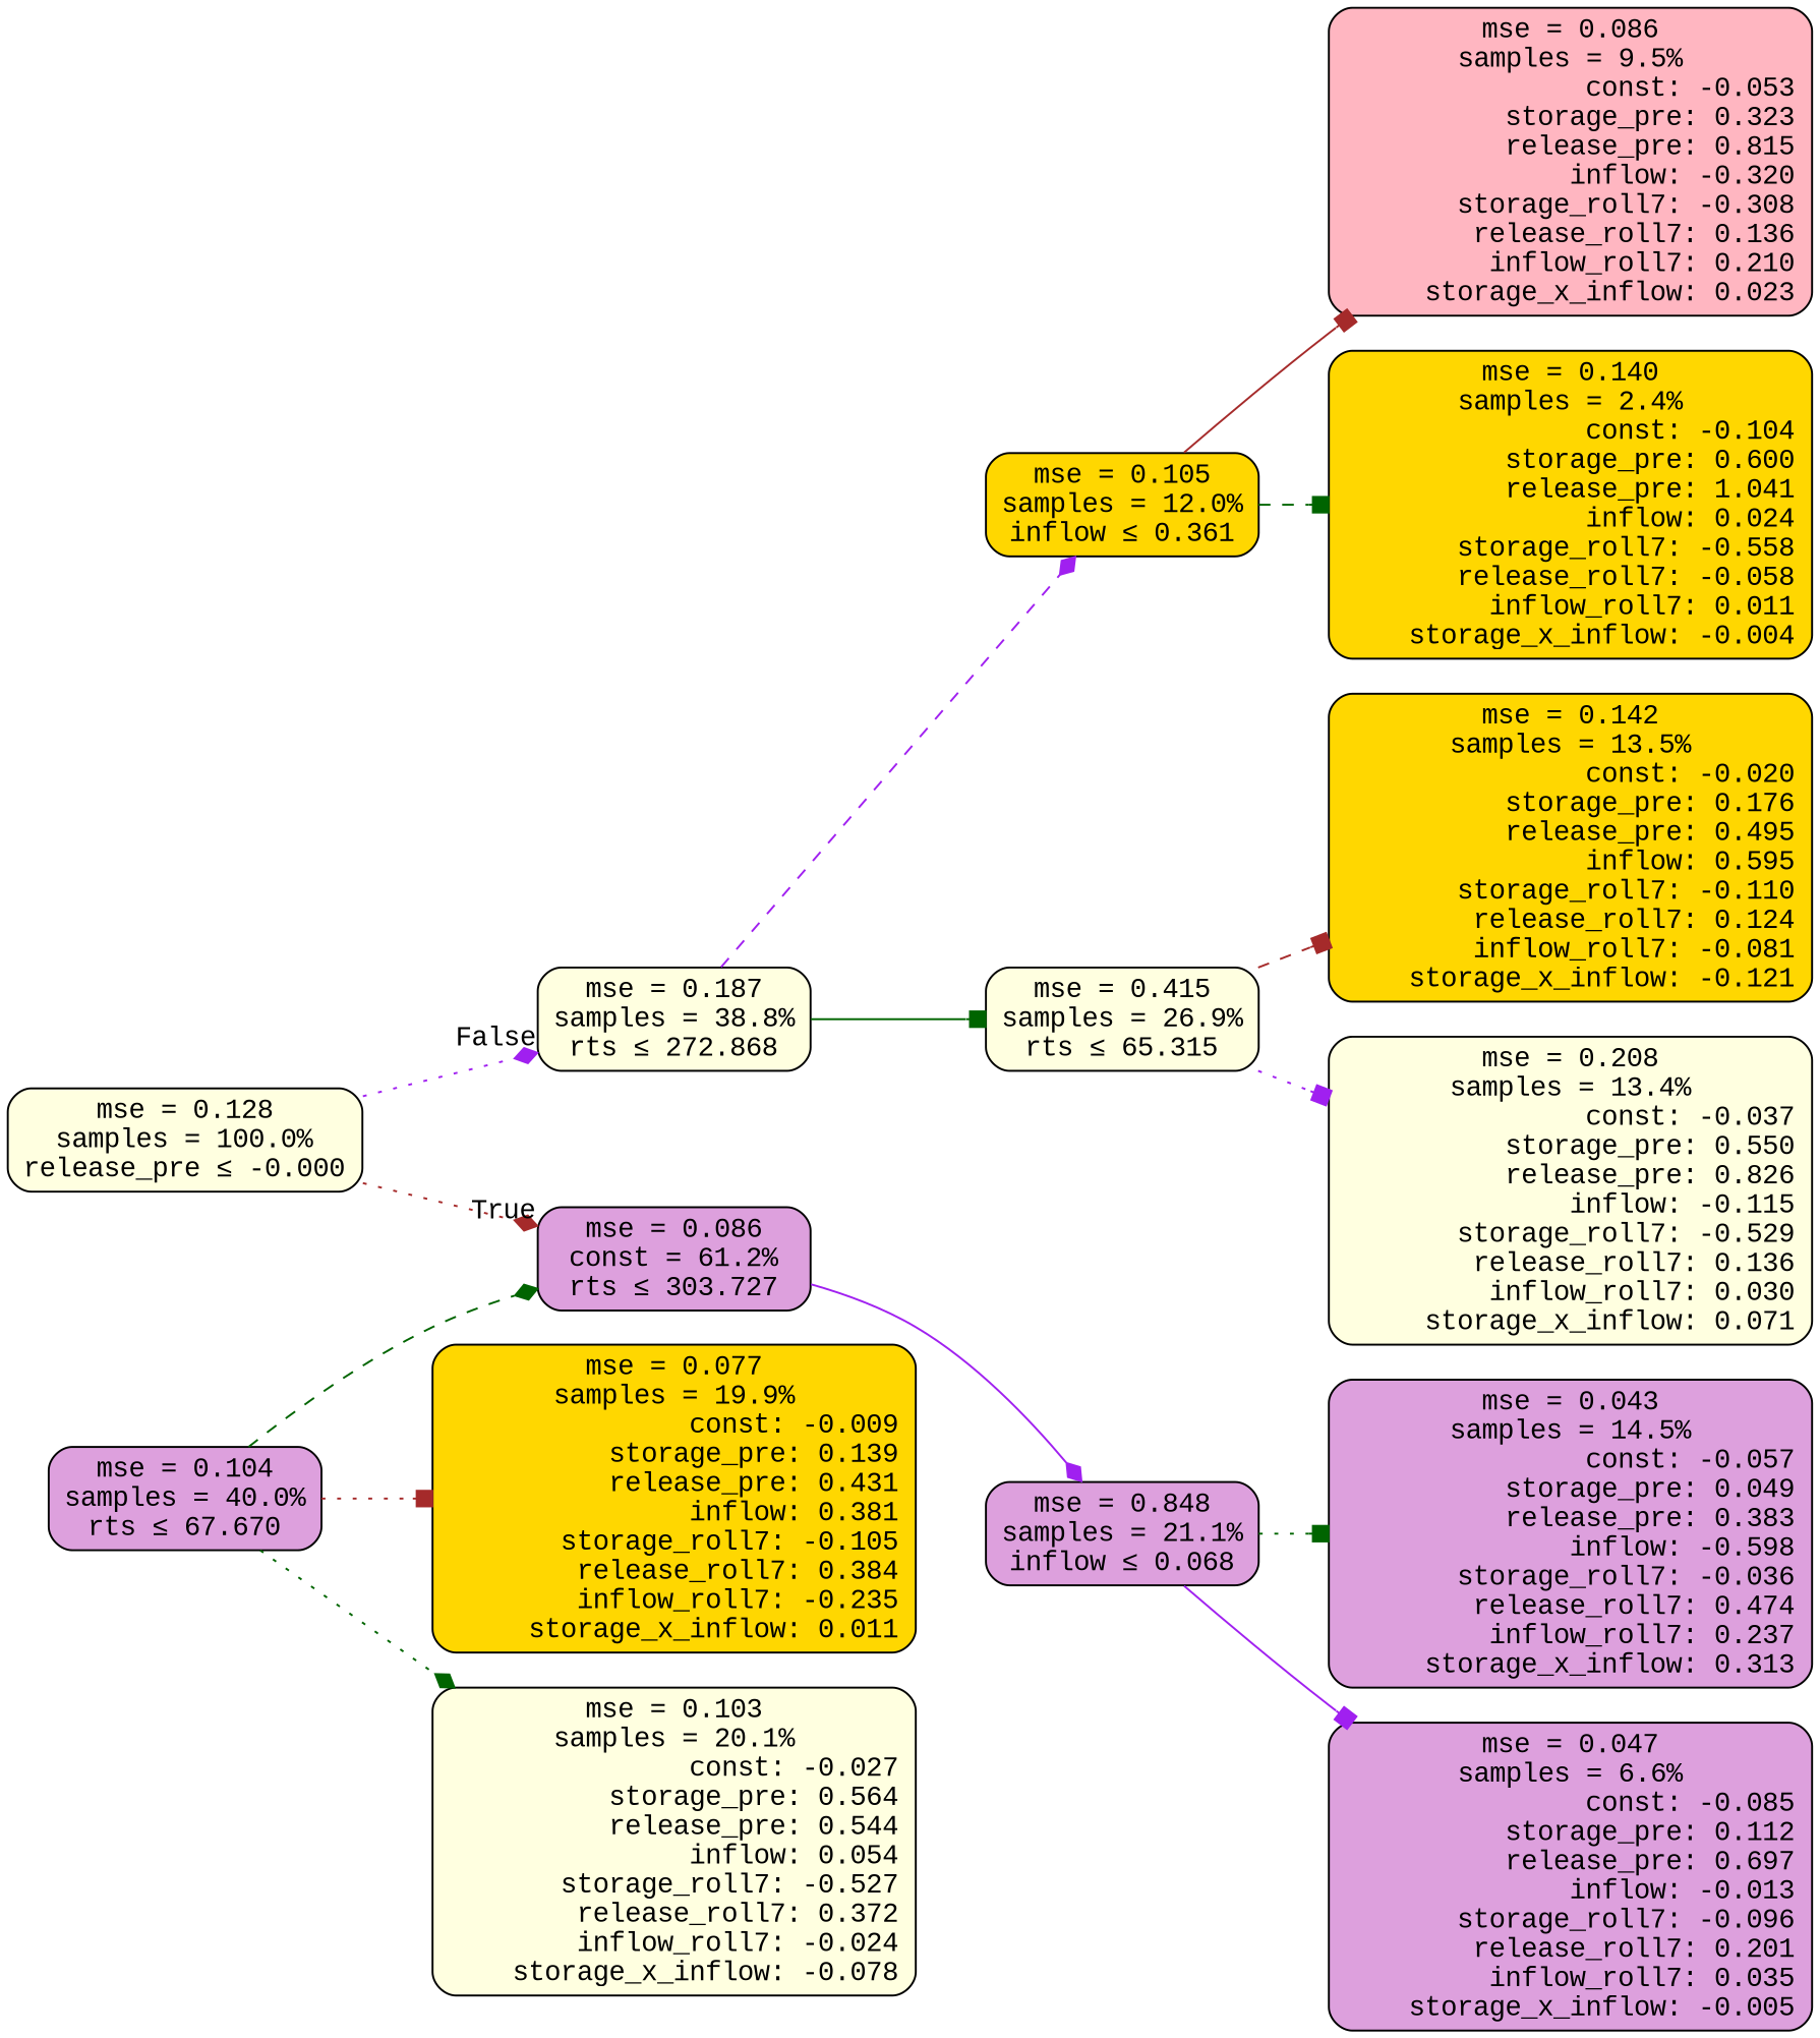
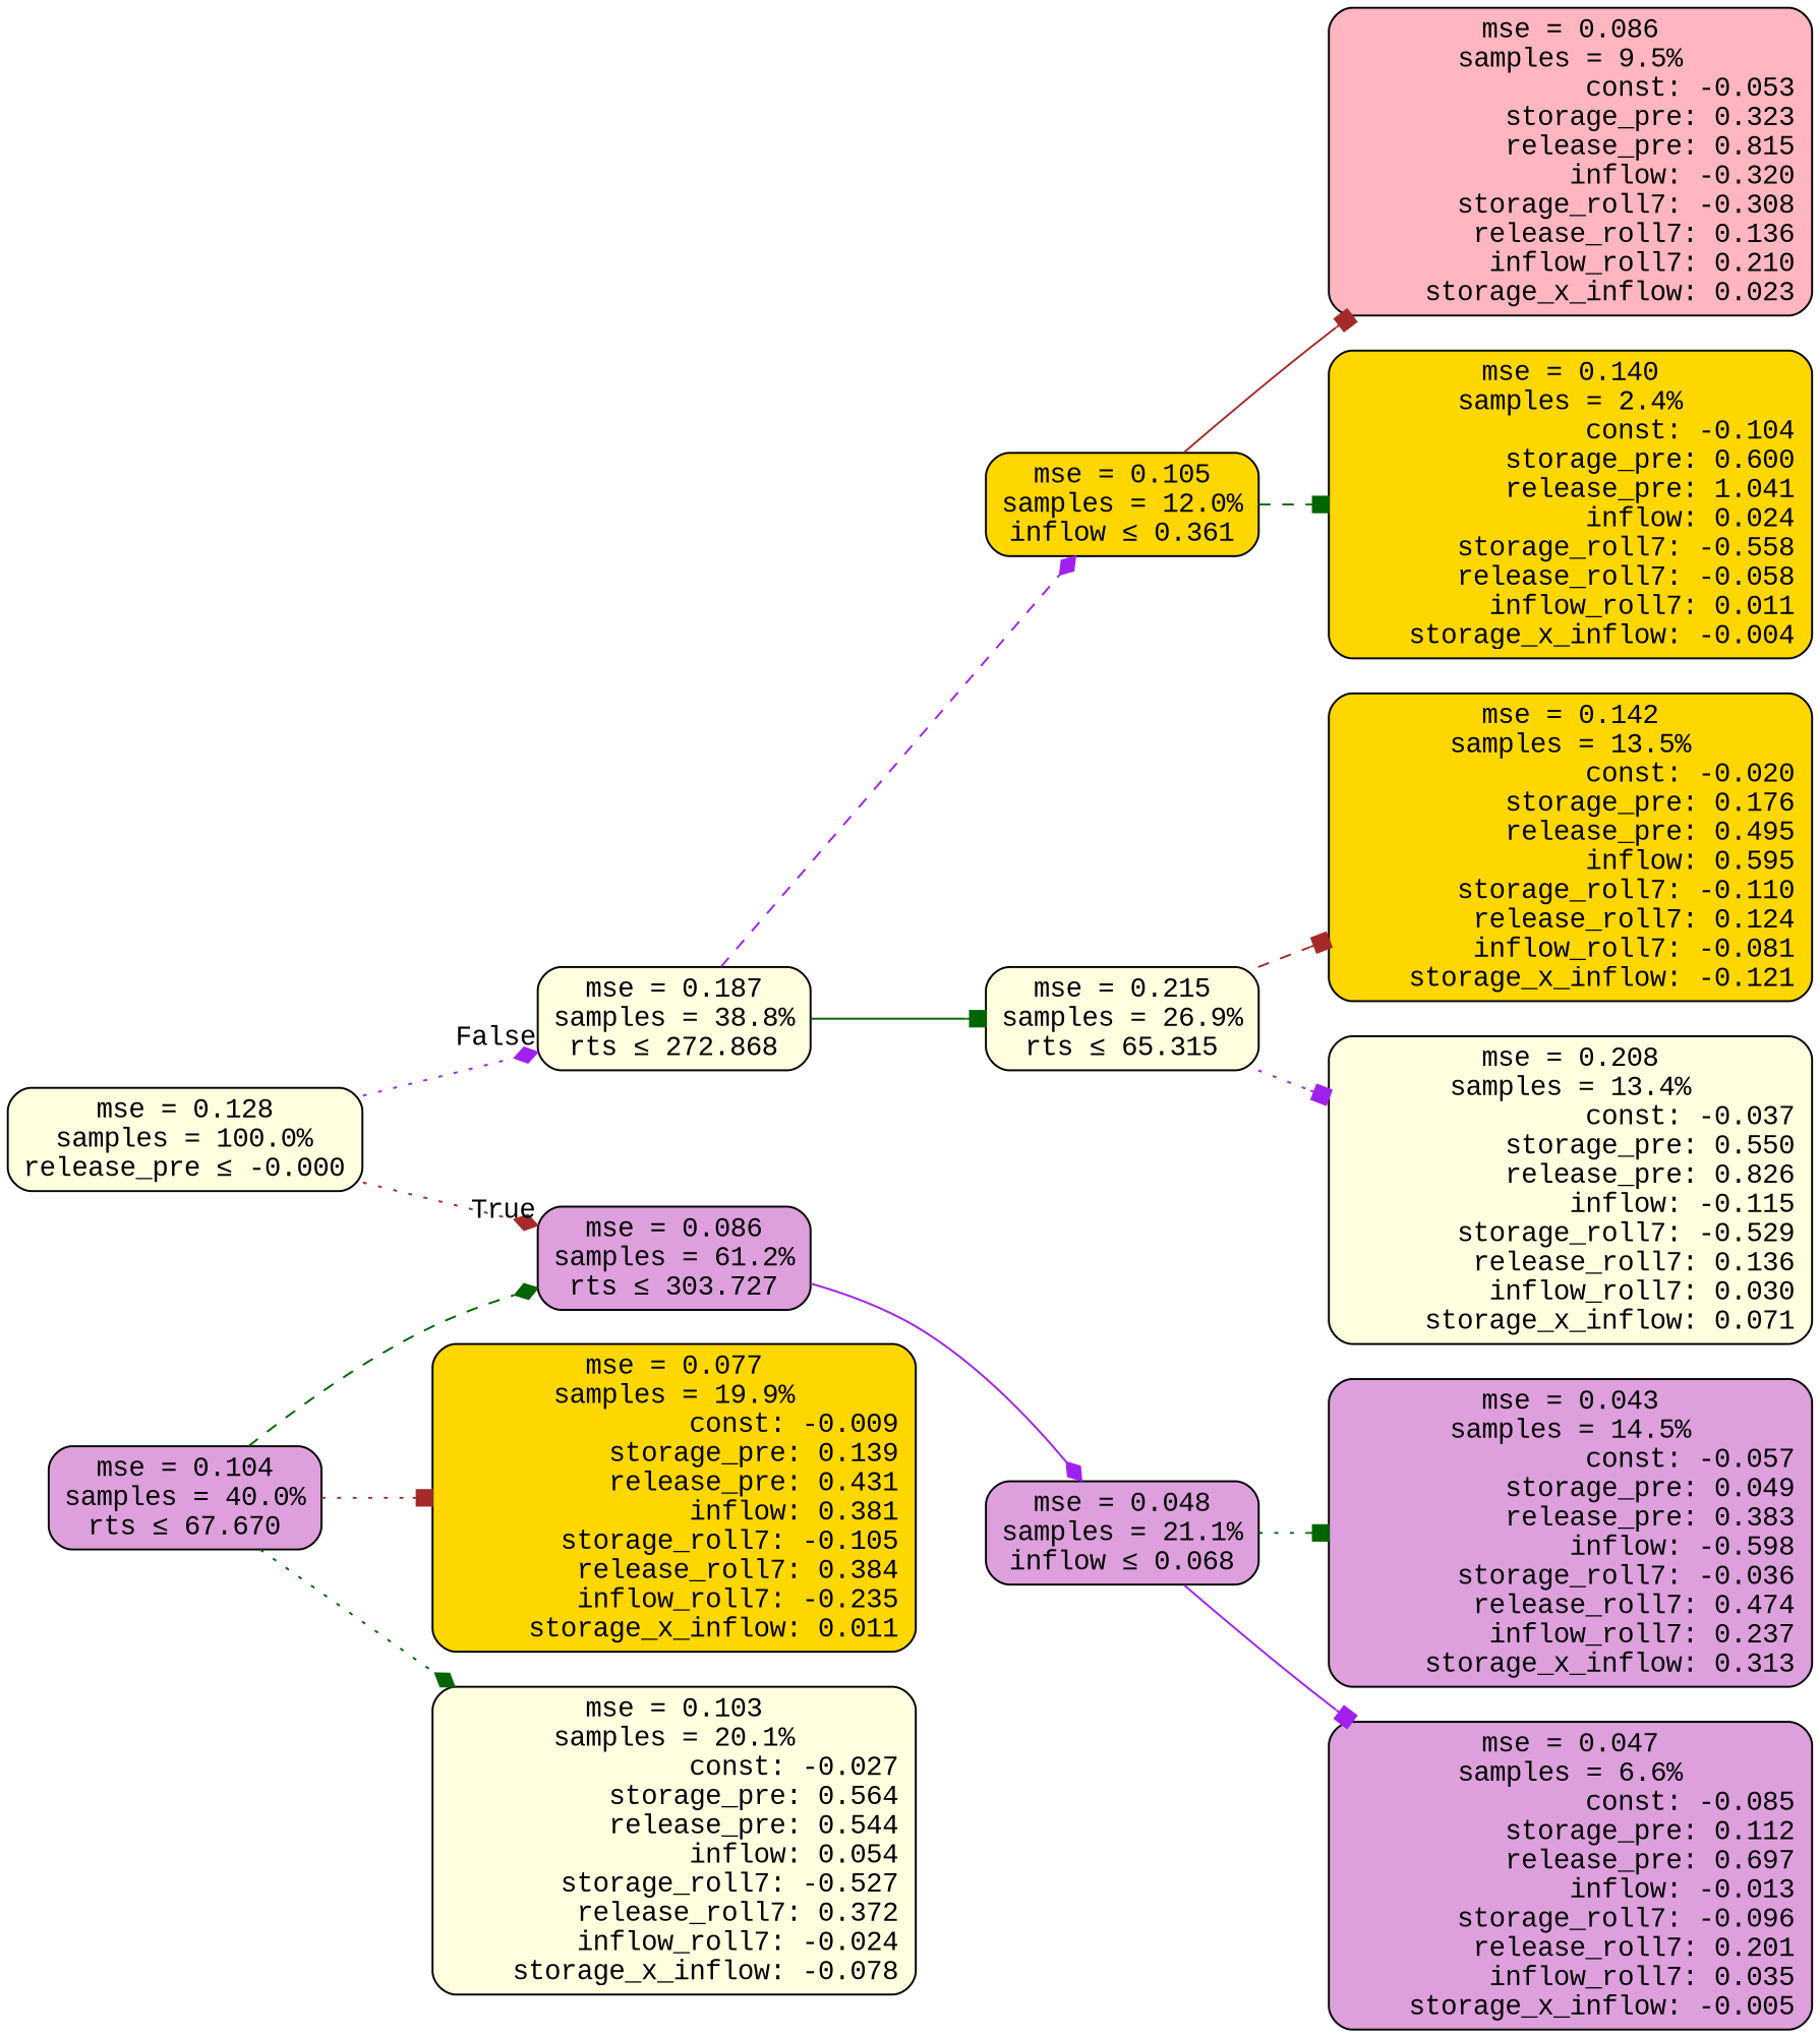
  digraph {
    fontname="Liberation Mono"
    rankdir=LR
    node [color=black fillcolor=lightyellow fontname="Liberation Mono" shape=rectangle style="filled, rounded"]
    edge [arrowhead=box color=purple fontname="Liberation Mono" style=dotted]
    n1 [label="mse = 0.128\nsamples = 100.0%\nrelease_pre &le; -0.000"]
-   n2 [fillcolor=plum label="mse = 0.086\nconst = 61.2%\nrts &le; 303.727"]
+   n2 [fillcolor=plum label="mse = 0.086\nsamples = 61.2%\nrts &le; 303.727"]
    n3 [label="mse = 0.187\nsamples = 38.8%\nrts &le; 272.868"]
-   n4 [fillcolor=plum label="mse = 0.848\nsamples = 21.1%\ninflow &le; 0.068"]
-   n5 [label="mse = 0.415\nsamples = 26.9%\nrts &le; 65.315"]
+   n4 [fillcolor=plum label="mse = 0.048\nsamples = 21.1%\ninflow &le; 0.068"]
+   n5 [label="mse = 0.215\nsamples = 26.9%\nrts &le; 65.315"]
    n6 [fillcolor=gold label="mse = 0.105\nsamples = 12.0%\ninflow &le; 0.361"]
    n7 [fillcolor=plum label="mse = 0.104\nsamples = 40.0%\nrts &le; 67.670"]
    n8 [fillcolor=gold label="mse = 0.077\nsamples = 19.9%\n               const: -0.009\n          storage_pre: 0.139\n          release_pre: 0.431\n               inflow: 0.381\n       storage_roll7: -0.105\n        release_roll7: 0.384\n        inflow_roll7: -0.235\n     storage_x_inflow: 0.011"]
    n9 [label="mse = 0.103\nsamples = 20.1%\n               const: -0.027\n          storage_pre: 0.564\n          release_pre: 0.544\n               inflow: 0.054\n       storage_roll7: -0.527\n        release_roll7: 0.372\n        inflow_roll7: -0.024\n    storage_x_inflow: -0.078"]
    n10 [fillcolor=plum label="mse = 0.043\nsamples = 14.5%\n               const: -0.057\n          storage_pre: 0.049\n          release_pre: 0.383\n              inflow: -0.598\n       storage_roll7: -0.036\n        release_roll7: 0.474\n         inflow_roll7: 0.237\n     storage_x_inflow: 0.313"]
    n11 [fillcolor=plum label="mse = 0.047\nsamples = 6.6%\n               const: -0.085\n          storage_pre: 0.112\n          release_pre: 0.697\n              inflow: -0.013\n       storage_roll7: -0.096\n        release_roll7: 0.201\n         inflow_roll7: 0.035\n    storage_x_inflow: -0.005"]
    n12 [fillcolor=gold label="mse = 0.142\nsamples = 13.5%\n               const: -0.020\n          storage_pre: 0.176\n          release_pre: 0.495\n               inflow: 0.595\n       storage_roll7: -0.110\n        release_roll7: 0.124\n        inflow_roll7: -0.081\n    storage_x_inflow: -0.121"]
    n13 [label="mse = 0.208\nsamples = 13.4%\n               const: -0.037\n          storage_pre: 0.550\n          release_pre: 0.826\n              inflow: -0.115\n       storage_roll7: -0.529\n        release_roll7: 0.136\n         inflow_roll7: 0.030\n     storage_x_inflow: 0.071"]
    n14 [fillcolor=lightpink label="mse = 0.086\nsamples = 9.5%\n               const: -0.053\n          storage_pre: 0.323\n          release_pre: 0.815\n              inflow: -0.320\n       storage_roll7: -0.308\n        release_roll7: 0.136\n         inflow_roll7: 0.210\n     storage_x_inflow: 0.023"]
    n15 [fillcolor=gold label="mse = 0.140\nsamples = 2.4%\n               const: -0.104\n          storage_pre: 0.600\n          release_pre: 1.041\n               inflow: 0.024\n       storage_roll7: -0.558\n       release_roll7: -0.058\n         inflow_roll7: 0.011\n    storage_x_inflow: -0.004"]
    n1 -> n2 [arrowhead=diamond color=brown headlabel=True labelangle=45 labeldistance=2.5]
    n1 -> n3 [arrowhead=diamond headlabel=False labelangle=-45 labeldistance=2.5]
    n2 -> n4 [arrowhead=diamond style=solid]
    n3 -> n5 [color=darkgreen style=solid]
    n3 -> n6 [arrowhead=diamond style=dashed]
    n4 -> n10 [color=darkgreen]
    n4 -> n11 [style=solid]
    n5 -> n12 [color=brown style=dashed]
    n5 -> n13
    n6 -> n14 [color=brown style=solid]
    n6 -> n15 [color=darkgreen style=dashed]
    n7 -> n2 [arrowhead=diamond color=darkgreen style=dashed]
    n7 -> n8 [color=brown]
    n7 -> n9 [arrowhead=diamond color=darkgreen]
  }
